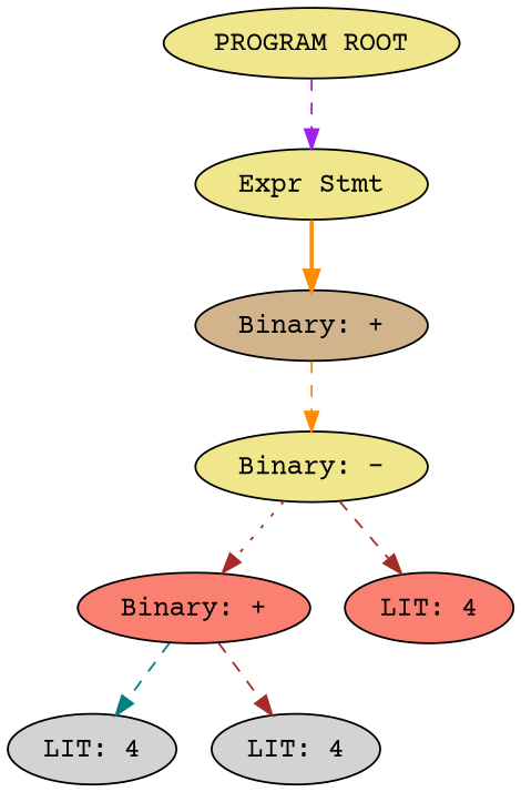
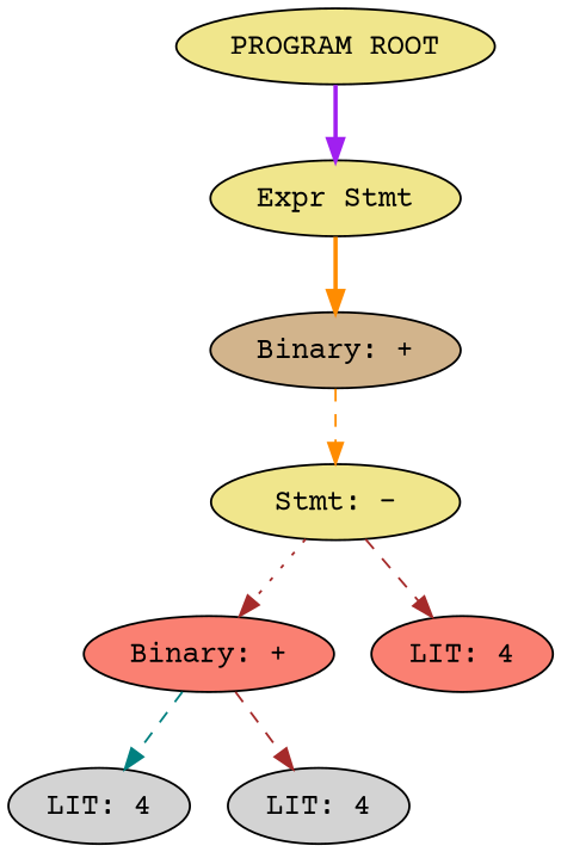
  digraph {
    fontname="Courier Prime"
    rankdir=TB
    node [fillcolor=khaki fontname="Courier Prime" style=filled]
    edge [color=brown fontname="Courier Prime" style=dashed]
    n1 [label="PROGRAM ROOT"]
    n2 [label="Expr Stmt"]
    n3 [fillcolor=tan label="Binary: +"]
-   n4 [label="Binary: -"]
+   n4 [label="Stmt: -"]
    n5 [fillcolor=salmon label="Binary: +"]
    n6 [fillcolor=salmon label="LIT: 4"]
    n7 [fillcolor=lightgrey label="LIT: 4"]
    n8 [fillcolor=lightgrey label="LIT: 4"]
-   n1 -> n2 [color=purple]
+   n1 -> n2 [color=purple style=bold]
    n2 -> n3 [color=darkorange style=bold]
    n3 -> n4 [color=darkorange]
    n4 -> n5 [style=dotted]
    n4 -> n6
    n5 -> n7 [color=teal]
    n5 -> n8
  }
